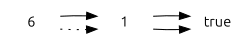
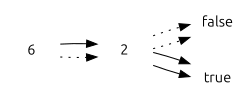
  digraph {
    fontname=Ubuntu
    rankdir=LR
    node [fontname=Ubuntu shape=none]
    edge [fontname=Ubuntu shape=none style=dotted]
    n1 [label=6]
-   n2 [label=1]
+   n2 [label=2]
+   n3 [label=false]
    n4 [label=true]
    n1 -> n2
    n1 -> n2 [style=solid]
+   n2 -> n3
+   n2 -> n3
    n2 -> n4 [style=solid]
    n2 -> n4 [style=solid]
  }
